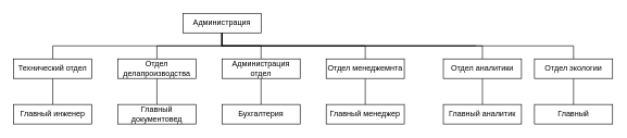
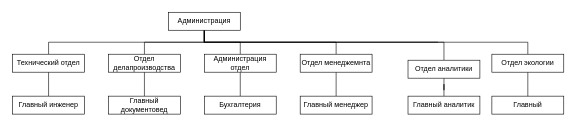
  <mxCell id="0" />
  <mxCell id="1" parent="0" />
  <mxCell id="2" style="edgeStyle=orthogonalEdgeStyle;rounded=0;orthogonalLoop=1;jettySize=auto;html=1;entryX=0.5;entryY=0;entryDx=0;entryDy=0;endArrow=none;endFill=0;" parent="1" source="9" target="13" edge="1"><mxGeometry relative="1" as="geometry"><Array as="points"><mxPoint x="340" y="70" /><mxPoint x="240" y="70" /></Array></mxGeometry></mxCell>
  <mxCell id="3" style="edgeStyle=orthogonalEdgeStyle;rounded=0;orthogonalLoop=1;jettySize=auto;html=1;entryX=0.5;entryY=0;entryDx=0;entryDy=0;endArrow=none;endFill=0;" parent="1" source="9" target="15" edge="1"><mxGeometry relative="1" as="geometry"><Array as="points"><mxPoint x="340" y="70" /><mxPoint x="400" y="70" /></Array></mxGeometry></mxCell>
  <mxCell id="4" style="edgeStyle=orthogonalEdgeStyle;rounded=0;orthogonalLoop=1;jettySize=auto;html=1;entryX=0.5;entryY=0;entryDx=0;entryDy=0;endArrow=none;endFill=0;" parent="1" source="9" target="11" edge="1"><mxGeometry relative="1" as="geometry"><Array as="points"><mxPoint x="340" y="70" /><mxPoint x="80" y="70" /></Array></mxGeometry></mxCell>
  <mxCell id="5" style="edgeStyle=orthogonalEdgeStyle;rounded=0;orthogonalLoop=1;jettySize=auto;html=1;entryX=0.5;entryY=0;entryDx=0;entryDy=0;endArrow=none;endFill=0;" parent="1" source="9" target="17" edge="1"><mxGeometry relative="1" as="geometry"><Array as="points"><mxPoint x="340" y="70" /><mxPoint x="560" y="70" /></Array></mxGeometry></mxCell>
  <mxCell id="6" style="edgeStyle=orthogonalEdgeStyle;rounded=0;orthogonalLoop=1;jettySize=auto;html=1;endArrow=none;endFill=0;" parent="1" source="9" edge="1"><mxGeometry relative="1" as="geometry"><Array as="points"><mxPoint x="340" y="70" /></Array><mxPoint x="730" y="70" as="targetPoint" /></mxGeometry></mxCell>
  <mxCell id="7" style="edgeStyle=orthogonalEdgeStyle;rounded=0;orthogonalLoop=1;jettySize=auto;html=1;entryX=0.5;entryY=0;entryDx=0;entryDy=0;endArrow=none;endFill=0;" parent="1" source="9" target="23" edge="1"><mxGeometry relative="1" as="geometry"><Array as="points"><mxPoint x="340" y="70" /><mxPoint x="740" y="70" /></Array></mxGeometry></mxCell>
  <mxCell id="8" style="edgeStyle=orthogonalEdgeStyle;rounded=0;orthogonalLoop=1;jettySize=auto;html=1;exitX=0.5;exitY=1;exitDx=0;exitDy=0;entryX=0.5;entryY=0;entryDx=0;entryDy=0;endArrow=none;endFill=0;" edge="1" parent="1" source="9" target="27"><mxGeometry relative="1" as="geometry" /></mxCell>
  <mxCell id="9" value="Администрация" style="rounded=0;whiteSpace=wrap;html=1;" parent="1" vertex="1"><mxGeometry x="280" y="20" width="120" height="30" as="geometry" /></mxCell>
  <mxCell id="10" style="edgeStyle=orthogonalEdgeStyle;rounded=0;orthogonalLoop=1;jettySize=auto;html=1;entryX=0.5;entryY=0;entryDx=0;entryDy=0;endArrow=none;endFill=0;" parent="1" source="11" target="18" edge="1"><mxGeometry relative="1" as="geometry" /></mxCell>
  <mxCell id="11" value="Технический отдел" style="rounded=0;whiteSpace=wrap;html=1;" parent="1" vertex="1"><mxGeometry x="20" y="90" width="120" height="30" as="geometry" /></mxCell>
  <mxCell id="12" value="" style="edgeStyle=orthogonalEdgeStyle;rounded=0;orthogonalLoop=1;jettySize=auto;html=1;endArrow=none;endFill=0;" parent="1" source="13" target="19" edge="1"><mxGeometry relative="1" as="geometry" /></mxCell>
  <mxCell id="13" value="Отдел делапроизводства" style="rounded=0;whiteSpace=wrap;html=1;" parent="1" vertex="1"><mxGeometry x="180" y="90" width="120" height="30" as="geometry" /></mxCell>
  <mxCell id="14" value="" style="edgeStyle=orthogonalEdgeStyle;rounded=0;orthogonalLoop=1;jettySize=auto;html=1;endArrow=none;endFill=0;" parent="1" source="15" target="20" edge="1"><mxGeometry relative="1" as="geometry" /></mxCell>
  <mxCell id="15" value="Администрация отдел" style="rounded=0;whiteSpace=wrap;html=1;" parent="1" vertex="1"><mxGeometry x="340" y="90" width="120" height="30" as="geometry" /></mxCell>
  <mxCell id="16" value="" style="edgeStyle=orthogonalEdgeStyle;rounded=0;orthogonalLoop=1;jettySize=auto;html=1;endArrow=none;endFill=0;" parent="1" source="17" target="21" edge="1"><mxGeometry relative="1" as="geometry" /></mxCell>
  <mxCell id="17" value="Отдел менеджемнта" style="rounded=0;whiteSpace=wrap;html=1;" parent="1" vertex="1"><mxGeometry x="500" y="90" width="120" height="30" as="geometry" /></mxCell>
  <mxCell id="18" value="Главный инженер" style="rounded=0;whiteSpace=wrap;html=1;" parent="1" vertex="1"><mxGeometry x="20" y="160" width="120" height="30" as="geometry" /></mxCell>
  <mxCell id="19" value="Главный документовед" style="rounded=0;whiteSpace=wrap;html=1;" parent="1" vertex="1"><mxGeometry x="180" y="160" width="120" height="30" as="geometry" /></mxCell>
  <mxCell id="20" value="Бухгалтерия" style="rounded=0;whiteSpace=wrap;html=1;" parent="1" vertex="1"><mxGeometry x="340" y="160" width="120" height="30" as="geometry" /></mxCell>
  <mxCell id="21" value="Главный менеджер" style="rounded=0;whiteSpace=wrap;html=1;" parent="1" vertex="1"><mxGeometry x="500" y="160" width="120" height="30" as="geometry" /></mxCell>
  <mxCell id="22" style="edgeStyle=orthogonalEdgeStyle;rounded=0;orthogonalLoop=1;jettySize=auto;html=1;entryX=0.5;entryY=0;entryDx=0;entryDy=0;endArrow=none;endFill=0;" parent="1" source="23" target="24" edge="1"><mxGeometry relative="1" as="geometry" /></mxCell>
- <mxCell id="23" value="Отдел аналитики" style="rounded=0;whiteSpace=wrap;html=1;" parent="1" vertex="1"><mxGeometry x="680" y="90" width="120" height="30" as="geometry" /></mxCell>
+ <mxCell id="23" value="Отдел аналитики" style="rounded=0;whiteSpace=wrap;html=1;" parent="1" vertex="1"><mxGeometry x="680" y="100" width="120" height="30" as="geometry" /></mxCell>
  <mxCell id="24" value="Главный аналитик" style="rounded=0;whiteSpace=wrap;html=1;" parent="1" vertex="1"><mxGeometry x="680" y="160" width="120" height="30" as="geometry" /></mxCell>
  <mxCell id="25" value="Главный" style="rounded=0;whiteSpace=wrap;html=1;" vertex="1" parent="1"><mxGeometry x="820" y="160" width="120" height="30" as="geometry" /></mxCell>
  <mxCell id="26" style="edgeStyle=orthogonalEdgeStyle;rounded=0;orthogonalLoop=1;jettySize=auto;html=1;exitX=0.5;exitY=1;exitDx=0;exitDy=0;entryX=0.5;entryY=0;entryDx=0;entryDy=0;endArrow=none;endFill=0;" edge="1" parent="1" source="27" target="25"><mxGeometry relative="1" as="geometry" /></mxCell>
  <mxCell id="27" value="Отдел экологии" style="rounded=0;whiteSpace=wrap;html=1;" vertex="1" parent="1"><mxGeometry x="820" y="90" width="120" height="30" as="geometry" /></mxCell>
